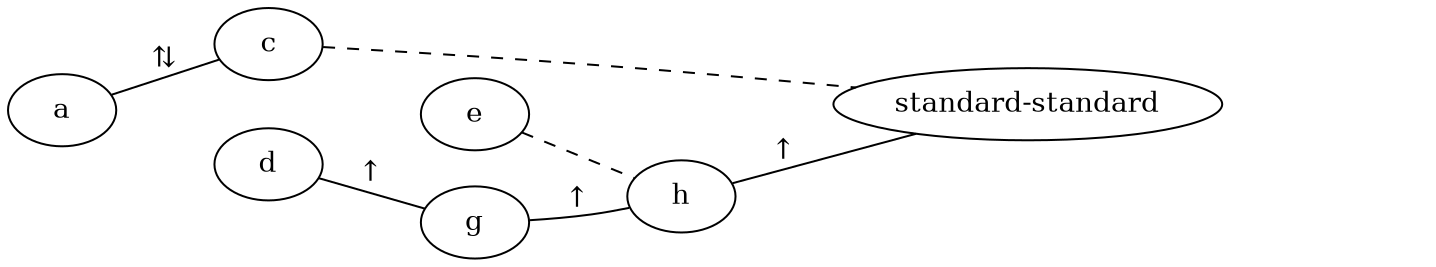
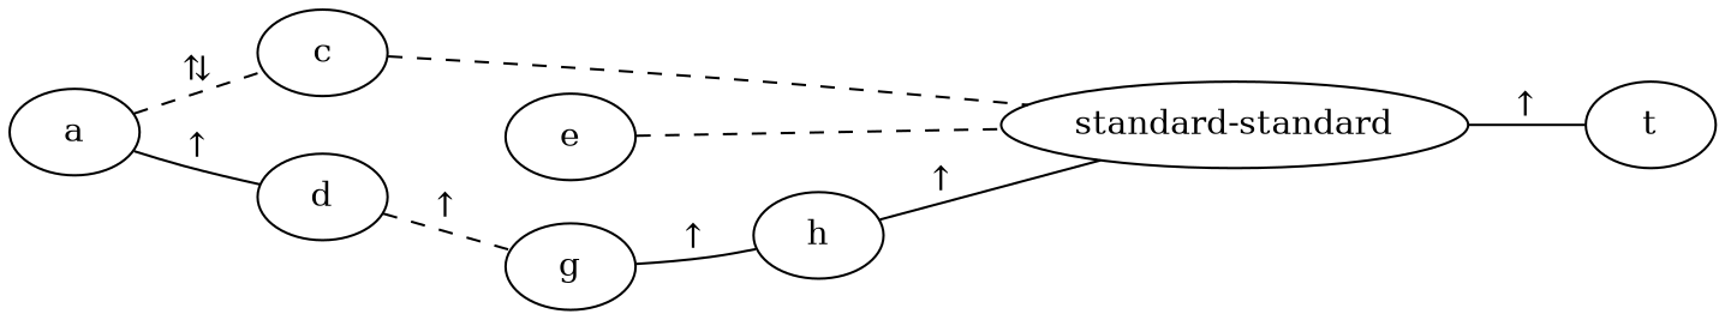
  graph {
    rankdir=LR
    c
    d
    e
    g
    n5 [label="standard-standard"]
    h
+   t
    a
    subgraph sub_1 {
      rank=same
      c
      d
    }
    subgraph sub_2 {
      rank=same
      e
      g
    }
    c -- n5 [style=dashed]
-   d -- g [label="↑"]
-   e -- h [style=dashed]
+   d -- g [label="↑" style=dashed]
+   e -- n5 [style=dashed]
    g -- h [label="↑"]
+   n5 -- t [label="↑"]
    h -- n5 [label="↑"]
-   a -- c [label="⇅"]
+   a -- c [label="⇅" style=dashed]
+   a -- d [label="↑"]
  }
